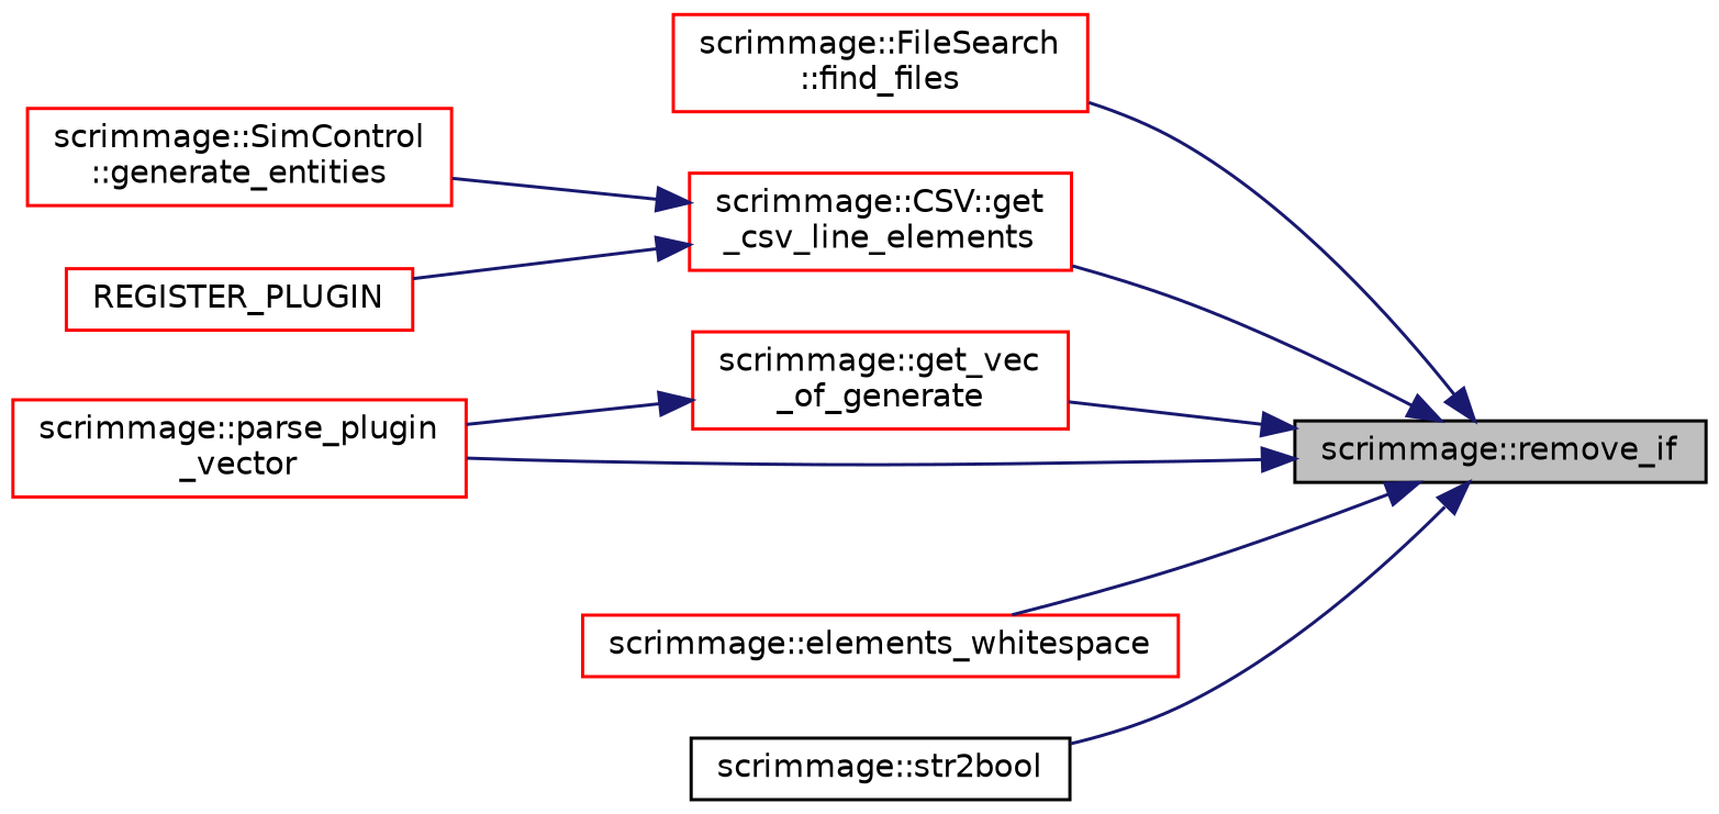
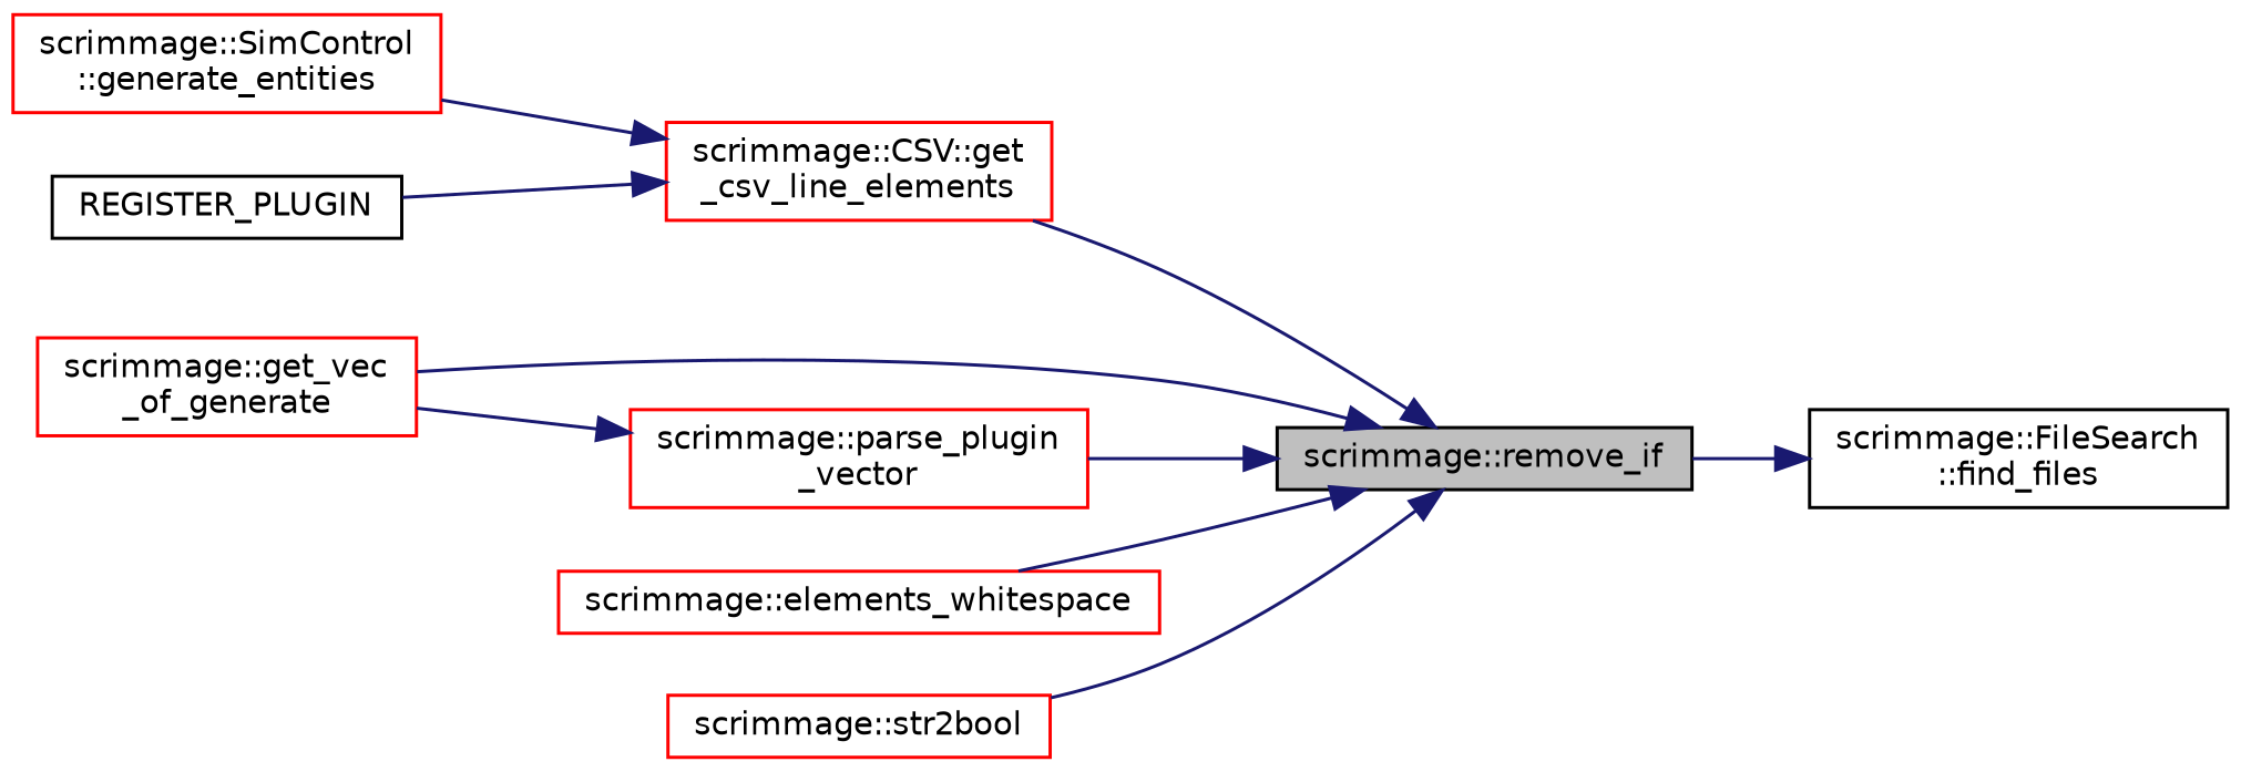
  digraph {
    rankdir=RL
    node [color=red fillcolor=white fontname=Helvetica fontsize=10 shape=record style=filled]
    edge [color=midnightblue dir=back fontname=Helvetica fontsize=10 labelfontname=Helvetica labelfontsize=10 style=solid]
    n1 [color=black fillcolor=grey75 fontcolor=black height=0.2 label="scrimmage::remove_if" width=0.4]
-   n2 [height=0.2 label="scrimmage::FileSearch\l::find_files" width=0.4]
+   n2 [color=black height=0.2 label="scrimmage::FileSearch\l::find_files" width=0.4]
    n3 [height=0.2 label="scrimmage::CSV::get\l_csv_line_elements" width=0.4]
    n4 [height=0.2 label="scrimmage::get_vec\l_of_generate" width=0.4]
    n5 [height=0.2 label="scrimmage::parse_plugin\l_vector" width=0.4]
    n6 [height=0.2 label="scrimmage::elements_whitespace" width=0.4]
-   n7 [color=black height=0.2 label="scrimmage::str2bool" width=0.4]
+   n7 [height=0.2 label="scrimmage::str2bool" width=0.4]
    n8 [height=0.2 label="scrimmage::SimControl\l::generate_entities" width=0.4]
-   n9 [height=0.2 label=REGISTER_PLUGIN width=0.4]
-   n1 -> n2
+   n9 [color=black height=0.2 label=REGISTER_PLUGIN width=0.4]
+   n2 -> n1
    n1 -> n3
    n1 -> n4
    n1 -> n5
    n1 -> n6
    n1 -> n7
    n3 -> n8
    n3 -> n9
-   n4 -> n5
+   n5 -> n4
  }
